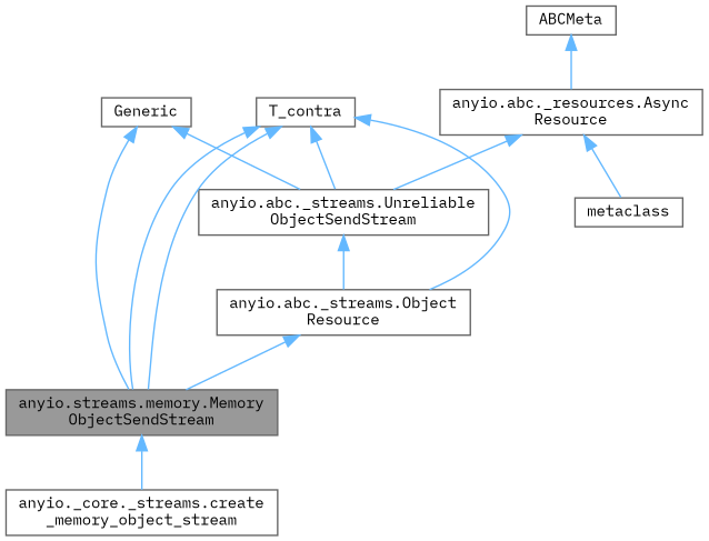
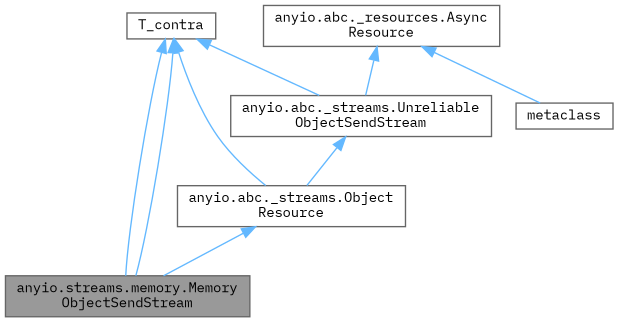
  digraph {
    fontname="IBM Plex Mono"
    node [color=gray40 fillcolor=white fontname="IBM Plex Mono" fontsize=10 shape=box style=filled]
    edge [color=steelblue1 dir=back fontname="IBM Plex Mono" fontsize=10 labelfontname=Helvetica labelfontsize=10 style=solid]
    n1 [fillcolor=grey60 fontcolor=black height=0.2 label="anyio.streams.memory.Memory\lObjectSendStream" width=0.4]
-   n2 [height=0.2 label="anyio._core._streams.create\l_memory_object_stream" width=0.4]
-   n3 [height=0.2 label=Generic width=0.4]
    n4 [height=0.2 label="anyio.abc._streams.Unreliable\lObjectSendStream" width=0.4]
    n5 [height=0.2 label="anyio.abc._streams.Object\lResource" width=0.4]
    n6 [height=0.2 label=T_contra width=0.4]
    n7 [height=0.2 label="anyio.abc._resources.Async\lResource" width=0.4]
    n8 [height=0.2 label=metaclass width=0.4]
-   n9 [height=0.2 label=ABCMeta width=0.4]
-   n1 -> n2
-   n3 -> n1
-   n3 -> n4
    n4 -> n5
    n5 -> n1
    n6 -> n1
    n6 -> n1
    n6 -> n4
    n6 -> n5
    n7 -> n4
    n7 -> n8
-   n9 -> n7
  }
